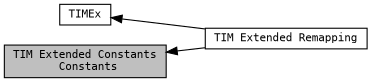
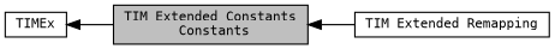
  digraph {
    fontname="DejaVu Sans Mono"
    rankdir=LR
    node [color=black fillcolor=white fontname="DejaVu Sans Mono" fontsize=10 shape=box style=filled]
    edge [dir=back fontname="DejaVu Sans Mono" fontsize=10 labelfontname=Helvetica labelfontsize=10 shape=plaintext style=solid]
    n1 [height=0.2 label=TIMEx width=0.4]
    n2 [fillcolor=grey75 fontcolor=black height=0.2 label="TIM Extended Constants\l Constants" width=0.4]
    n3 [height=0.2 label="TIM Extended Remapping" width=0.4]
-   n1 -> n3
+   n1 -> n2
    n2 -> n3
  }
